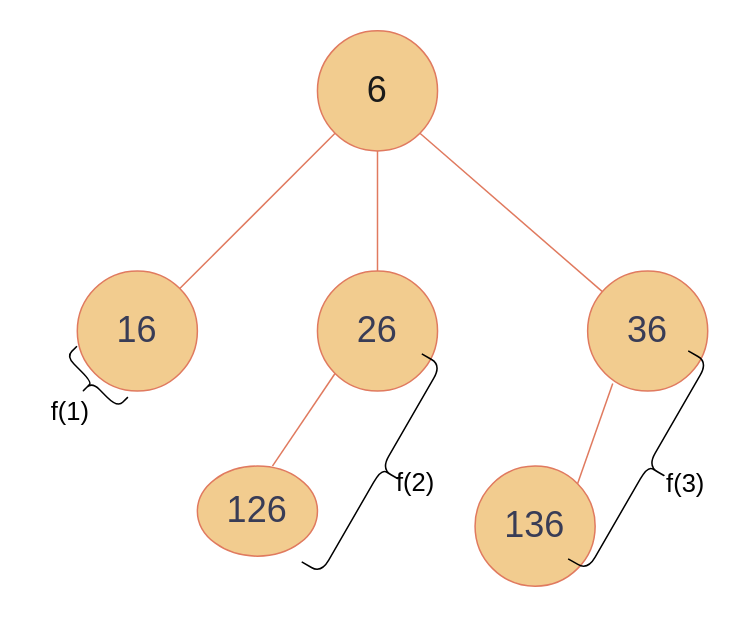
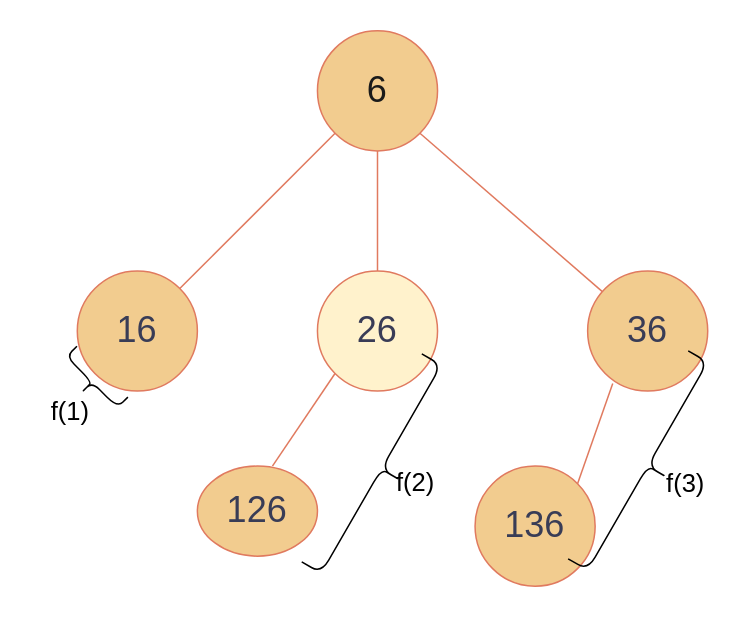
  <mxCell id="0" />
  <mxCell id="1" parent="0" />
  <mxCell id="2" value="&lt;font color=&quot;#1a1a1a&quot; style=&quot;font-size: 24px;&quot;&gt;6&lt;/font&gt;" style="ellipse;whiteSpace=wrap;html=1;aspect=fixed;labelBackgroundColor=none;fillColor=#F2CC8F;strokeColor=#E07A5F;fontColor=#393C56;" parent="1" vertex="1"><mxGeometry x="211" y="20" width="80" height="80" as="geometry" /></mxCell>
  <mxCell id="3" value="&lt;font style=&quot;font-size: 24px;&quot;&gt;16&lt;/font&gt;" style="ellipse;whiteSpace=wrap;html=1;aspect=fixed;labelBackgroundColor=none;fillColor=#F2CC8F;strokeColor=#E07A5F;fontColor=#393C56;" parent="1" vertex="1"><mxGeometry x="51" y="180" width="80" height="80" as="geometry" /></mxCell>
- <mxCell id="4" value="&lt;font style=&quot;font-size: 24px;&quot;&gt;26&lt;/font&gt;" style="ellipse;whiteSpace=wrap;html=1;aspect=fixed;labelBackgroundColor=none;fillColor=#F2CC8F;strokeColor=#E07A5F;fontColor=#393C56;" parent="1" vertex="1"><mxGeometry x="211" y="180" width="80" height="80" as="geometry" /></mxCell>
+ <mxCell id="4" value="&lt;font style=&quot;font-size: 24px;&quot;&gt;26&lt;/font&gt;" style="ellipse;whiteSpace=wrap;html=1;aspect=fixed;labelBackgroundColor=none;fillColor=#fff2cc;strokeColor=#E07A5F;fontColor=#393C56;" parent="1" vertex="1"><mxGeometry x="211" y="180" width="80" height="80" as="geometry" /></mxCell>
  <mxCell id="5" value="&lt;font style=&quot;font-size: 24px;&quot;&gt;36&lt;/font&gt;" style="ellipse;whiteSpace=wrap;html=1;aspect=fixed;labelBackgroundColor=none;fillColor=#F2CC8F;strokeColor=#E07A5F;fontColor=#393C56;" parent="1" vertex="1"><mxGeometry x="391" y="180" width="80" height="80" as="geometry" /></mxCell>
  <mxCell id="6" value="" style="endArrow=none;html=1;rounded=0;entryX=0;entryY=1;entryDx=0;entryDy=0;labelBackgroundColor=none;strokeColor=#E07A5F;fontColor=default;" parent="1" source="3" target="2" edge="1"><mxGeometry width="50" height="50" relative="1" as="geometry"><mxPoint x="241" y="330" as="sourcePoint" /><mxPoint x="291" y="280" as="targetPoint" /></mxGeometry></mxCell>
  <mxCell id="7" value="" style="endArrow=none;html=1;rounded=0;strokeColor=#E07A5F;fontColor=#393C56;fillColor=#F2CC8F;entryX=0.5;entryY=1;entryDx=0;entryDy=0;exitX=0.5;exitY=0;exitDx=0;exitDy=0;" parent="1" source="4" target="2" edge="1"><mxGeometry width="50" height="50" relative="1" as="geometry"><mxPoint x="241" y="230" as="sourcePoint" /><mxPoint x="291" y="180" as="targetPoint" /></mxGeometry></mxCell>
  <mxCell id="8" value="" style="endArrow=none;html=1;rounded=0;strokeColor=#E07A5F;fontColor=#393C56;fillColor=#F2CC8F;entryX=1;entryY=1;entryDx=0;entryDy=0;" parent="1" source="5" target="2" edge="1"><mxGeometry width="50" height="50" relative="1" as="geometry"><mxPoint x="241" y="230" as="sourcePoint" /><mxPoint x="291" y="180" as="targetPoint" /></mxGeometry></mxCell>
  <mxCell id="9" value="&lt;font style=&quot;font-size: 24px;&quot;&gt;126&lt;/font&gt;" style="ellipse;whiteSpace=wrap;html=1;aspect=fixed;labelBackgroundColor=none;fillColor=#F2CC8F;strokeColor=#E07A5F;fontColor=#393C56;" parent="1" vertex="1"><mxGeometry x="131" y="310" width="80" height="60" as="geometry" /></mxCell>
  <mxCell id="10" value="&lt;font style=&quot;font-size: 24px;&quot;&gt;136&lt;/font&gt;" style="ellipse;whiteSpace=wrap;html=1;aspect=fixed;labelBackgroundColor=none;fillColor=#F2CC8F;strokeColor=#E07A5F;fontColor=#393C56;" parent="1" vertex="1"><mxGeometry x="316" y="310" width="80" height="80" as="geometry" /></mxCell>
  <mxCell id="11" value="" style="endArrow=none;html=1;rounded=0;entryX=0;entryY=1;entryDx=0;entryDy=0;labelBackgroundColor=none;strokeColor=#E07A5F;fontColor=default;exitX=0.625;exitY=0;exitDx=0;exitDy=0;exitPerimeter=0;" parent="1" source="9" target="4" edge="1"><mxGeometry width="50" height="50" relative="1" as="geometry"><mxPoint x="129" y="202" as="sourcePoint" /><mxPoint x="233" y="98" as="targetPoint" /></mxGeometry></mxCell>
  <mxCell id="12" value="" style="endArrow=none;html=1;rounded=0;strokeColor=#E07A5F;fontColor=#393C56;fillColor=#F2CC8F;entryX=0.209;entryY=0.938;entryDx=0;entryDy=0;exitX=1;exitY=0;exitDx=0;exitDy=0;entryPerimeter=0;" parent="1" source="10" target="5" edge="1"><mxGeometry width="50" height="50" relative="1" as="geometry"><mxPoint x="340.66" y="310" as="sourcePoint" /><mxPoint x="340.66" y="230" as="targetPoint" /></mxGeometry></mxCell>
  <mxCell id="13" value="" style="shape=curlyBracket;whiteSpace=wrap;html=1;rounded=1;flipH=1;labelPosition=right;verticalLabelPosition=middle;align=left;verticalAlign=middle;rotation=30;" parent="1" vertex="1"><mxGeometry x="238.5" y="232.01" width="30" height="160" as="geometry" /></mxCell>
  <mxCell id="14" value="&lt;font style=&quot;font-size: 17px;&quot;&gt;f(2)&lt;/font&gt;" style="text;html=1;align=center;verticalAlign=middle;resizable=0;points=[];autosize=1;strokeColor=none;fillColor=none;" parent="1" vertex="1"><mxGeometry x="251" y="307.01" width="50" height="30" as="geometry" /></mxCell>
  <mxCell id="15" value="" style="shape=curlyBracket;whiteSpace=wrap;html=1;rounded=1;flipH=1;labelPosition=right;verticalLabelPosition=middle;align=left;verticalAlign=middle;rotation=30;" parent="1" vertex="1"><mxGeometry x="416" y="230" width="30" height="160" as="geometry" /></mxCell>
  <mxCell id="16" value="&lt;font style=&quot;font-size: 17px;&quot;&gt;f(3)&lt;/font&gt;" style="text;html=1;align=center;verticalAlign=middle;resizable=0;points=[];autosize=1;strokeColor=none;fillColor=none;" parent="1" vertex="1"><mxGeometry x="431" y="308" width="50" height="30" as="geometry" /></mxCell>
  <mxCell id="17" value="" style="shape=curlyBracket;whiteSpace=wrap;html=1;rounded=1;flipH=1;labelPosition=right;verticalLabelPosition=middle;align=left;verticalAlign=middle;rotation=135;" parent="1" vertex="1"><mxGeometry x="51" y="230" width="19.6" height="47.99" as="geometry" /></mxCell>
  <mxCell id="18" value="&lt;font style=&quot;font-size: 17px;&quot;&gt;f(1)&lt;/font&gt;" style="text;html=1;align=center;verticalAlign=middle;resizable=0;points=[];autosize=1;strokeColor=none;fillColor=none;" parent="1" vertex="1"><mxGeometry x="20.6" y="260" width="50" height="30" as="geometry" /></mxCell>
